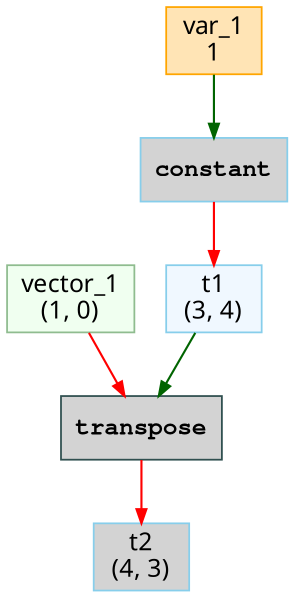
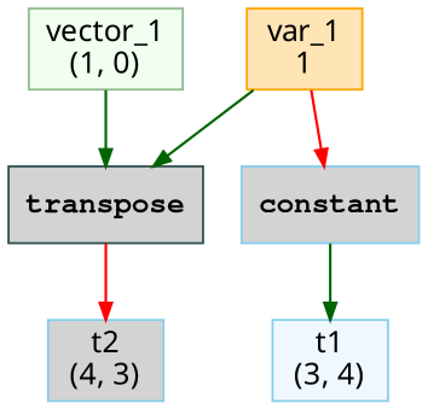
  digraph {
    rankdir=TB
    node [color=skyblue fillcolor=lightgray fontname="Sans-Serif" labeljust=l shape=box style=filled]
    edge [arrowsize=0.8 color=darkgreen penwidth=1.2]
    n1 [fillcolor=aliceblue label="t1\n(3, 4)"]
    n2 [color=darkslategray fontname="Courier Bold" label=transpose]
    n3 [label="t2\n(4, 3)"]
    n4 [fontname="Courier Bold" label=constant]
    n5 [color=orange fillcolor=moccasin label="var_1\n1"]
    n6 [color=darkseagreen fillcolor=honeydew label="vector_1\n(1, 0)"]
-   n1 -> n2
+   n5 -> n2
    n2 -> n3 [color=red]
-   n4 -> n1 [color=red]
-   n5 -> n4
-   n6 -> n2 [color=red]
+   n4 -> n1
+   n5 -> n4 [color=red]
+   n6 -> n2
  }
